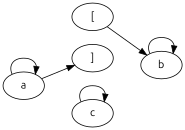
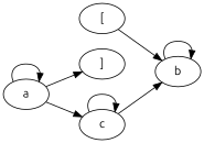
  digraph {
    fontname=Ubuntu
    rankdir=LR
    node [fontname=Ubuntu]
    edge [fontname=Ubuntu]
    n1 [label="["]
    n2 [label=b]
    n3 [label=a]
    n4 [label="]"]
    n5 [label=c]
    n1 -> n2
    n2 -> n2
    n3 -> n3
    n3 -> n4
+   n3 -> n5
+   n5 -> n2
    n5 -> n5
  }
